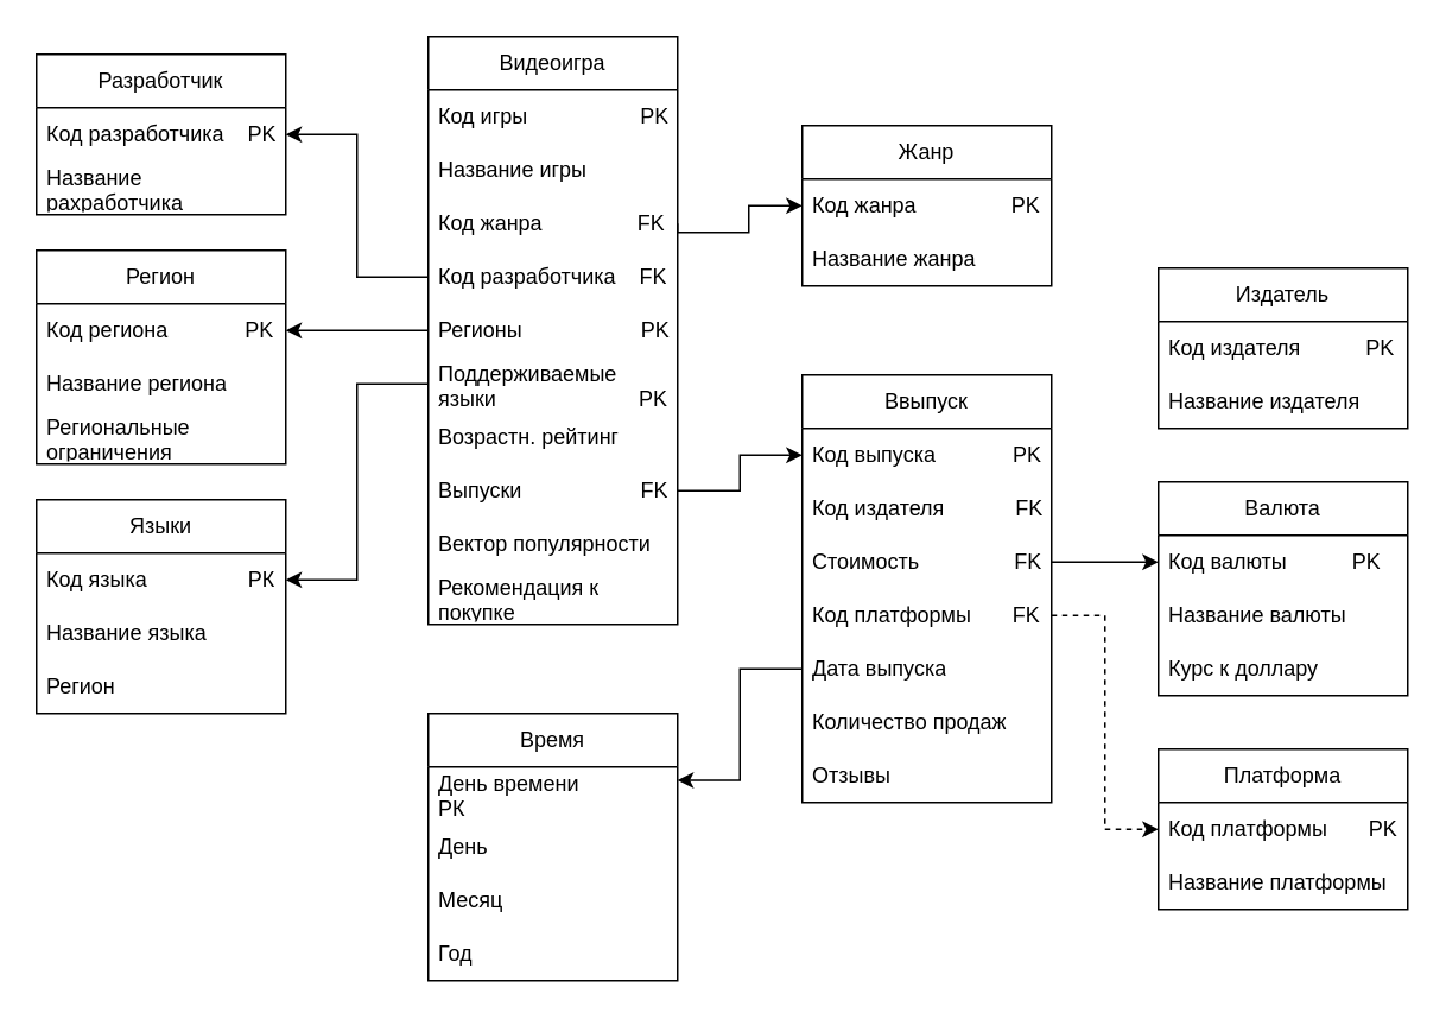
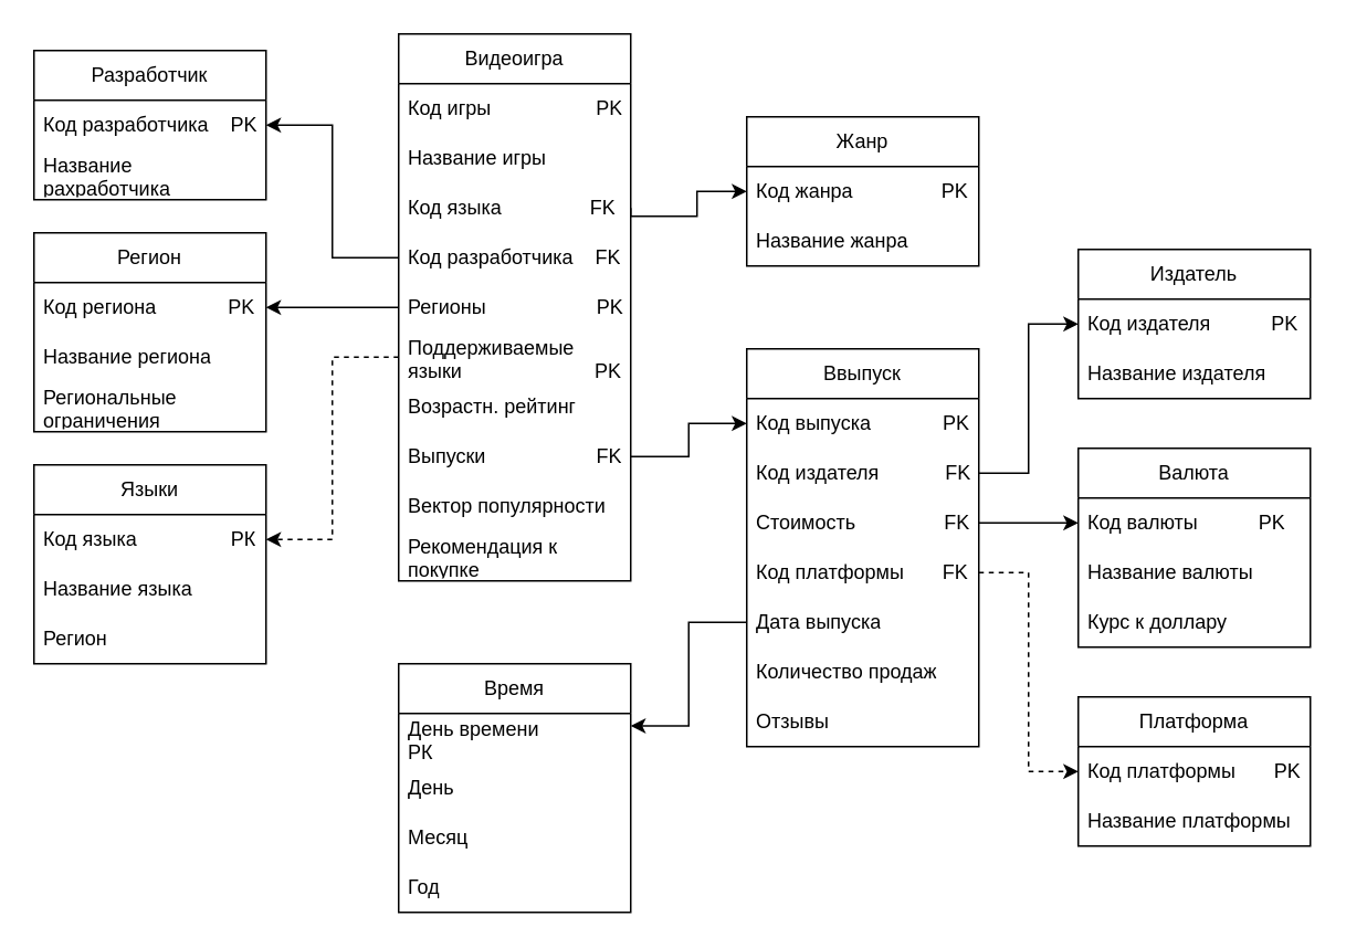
  <mxCell id="0" />
  <mxCell id="1" parent="0" />
  <mxCell id="2" value="Видеоигра" style="swimlane;fontStyle=0;childLayout=stackLayout;horizontal=1;startSize=30;horizontalStack=0;resizeParent=1;resizeParentMax=0;resizeLast=0;collapsible=1;marginBottom=0;whiteSpace=wrap;html=1;" parent="1" vertex="1"><mxGeometry x="240" y="20" width="140" height="330" as="geometry" /></mxCell>
  <mxCell id="3" value="Код игры&amp;nbsp; &amp;nbsp; &amp;nbsp; &amp;nbsp; &amp;nbsp; &amp;nbsp; &amp;nbsp; &amp;nbsp; &amp;nbsp; &amp;nbsp;PK" style="text;strokeColor=none;fillColor=none;align=left;verticalAlign=middle;spacingLeft=4;spacingRight=4;overflow=hidden;points=[[0,0.5],[1,0.5]];portConstraint=eastwest;rotatable=0;whiteSpace=wrap;html=1;" parent="2" vertex="1"><mxGeometry y="30" width="140" height="30" as="geometry" /></mxCell>
  <mxCell id="4" value="&lt;div&gt;Название игры&lt;/div&gt;" style="text;strokeColor=none;fillColor=none;align=left;verticalAlign=middle;spacingLeft=4;spacingRight=4;overflow=hidden;points=[[0,0.5],[1,0.5]];portConstraint=eastwest;rotatable=0;whiteSpace=wrap;html=1;" parent="2" vertex="1"><mxGeometry y="60" width="140" height="30" as="geometry" /></mxCell>
- <mxCell id="5" value="Код жанра&amp;nbsp; &amp;nbsp; &amp;nbsp; &amp;nbsp; &amp;nbsp; &amp;nbsp; &amp;nbsp; &amp;nbsp; FK" style="text;strokeColor=none;fillColor=none;align=left;verticalAlign=middle;spacingLeft=4;spacingRight=4;overflow=hidden;points=[[0,0.5],[1,0.5]];portConstraint=eastwest;rotatable=0;whiteSpace=wrap;html=1;" parent="2" vertex="1"><mxGeometry y="90" width="140" height="30" as="geometry" /></mxCell>
+ <mxCell id="5" value="Код языка&amp;nbsp; &amp;nbsp; &amp;nbsp; &amp;nbsp; &amp;nbsp; &amp;nbsp; &amp;nbsp; &amp;nbsp; FK" style="text;strokeColor=none;fillColor=none;align=left;verticalAlign=middle;spacingLeft=4;spacingRight=4;overflow=hidden;points=[[0,0.5],[1,0.5]];portConstraint=eastwest;rotatable=0;whiteSpace=wrap;html=1;" parent="2" vertex="1"><mxGeometry y="90" width="140" height="30" as="geometry" /></mxCell>
  <mxCell id="6" value="Код разработчика&amp;nbsp; &amp;nbsp; FK" style="text;strokeColor=none;fillColor=none;align=left;verticalAlign=middle;spacingLeft=4;spacingRight=4;overflow=hidden;points=[[0,0.5],[1,0.5]];portConstraint=eastwest;rotatable=0;whiteSpace=wrap;html=1;" vertex="1" parent="2"><mxGeometry y="120" width="140" height="30" as="geometry" /></mxCell>
  <mxCell id="7" value="Регионы&amp;nbsp; &amp;nbsp; &amp;nbsp; &amp;nbsp; &amp;nbsp; &amp;nbsp; &amp;nbsp; &amp;nbsp; &amp;nbsp; &amp;nbsp; PK" style="text;strokeColor=none;fillColor=none;align=left;verticalAlign=middle;spacingLeft=4;spacingRight=4;overflow=hidden;points=[[0,0.5],[1,0.5]];portConstraint=eastwest;rotatable=0;whiteSpace=wrap;html=1;" vertex="1" parent="2"><mxGeometry y="150" width="140" height="30" as="geometry" /></mxCell>
  <mxCell id="8" value="Поддерживаемые языки&amp;nbsp; &amp;nbsp; &amp;nbsp; &amp;nbsp; &amp;nbsp; &amp;nbsp; &amp;nbsp; &amp;nbsp; &amp;nbsp; &amp;nbsp; &amp;nbsp; &amp;nbsp; P&lt;span style=&quot;background-color: initial;&quot;&gt;K&lt;/span&gt;" style="text;strokeColor=none;fillColor=none;align=left;verticalAlign=middle;spacingLeft=4;spacingRight=4;overflow=hidden;points=[[0,0.5],[1,0.5]];portConstraint=eastwest;rotatable=0;whiteSpace=wrap;html=1;" parent="2" vertex="1"><mxGeometry y="180" width="140" height="30" as="geometry" /></mxCell>
  <mxCell id="9" value="Возрастн. рейтинг" style="text;strokeColor=none;fillColor=none;align=left;verticalAlign=middle;spacingLeft=4;spacingRight=4;overflow=hidden;points=[[0,0.5],[1,0.5]];portConstraint=eastwest;rotatable=0;whiteSpace=wrap;html=1;" parent="2" vertex="1"><mxGeometry y="210" width="140" height="30" as="geometry" /></mxCell>
  <mxCell id="10" value="Выпуски&amp;nbsp; &amp;nbsp; &amp;nbsp; &amp;nbsp; &amp;nbsp; &amp;nbsp; &amp;nbsp; &amp;nbsp; &amp;nbsp; &amp;nbsp; FK" style="text;strokeColor=none;fillColor=none;align=left;verticalAlign=middle;spacingLeft=4;spacingRight=4;overflow=hidden;points=[[0,0.5],[1,0.5]];portConstraint=eastwest;rotatable=0;whiteSpace=wrap;html=1;" vertex="1" parent="2"><mxGeometry y="240" width="140" height="30" as="geometry" /></mxCell>
  <mxCell id="11" value="Вектор популярности" style="text;strokeColor=none;fillColor=none;align=left;verticalAlign=middle;spacingLeft=4;spacingRight=4;overflow=hidden;points=[[0,0.5],[1,0.5]];portConstraint=eastwest;rotatable=0;whiteSpace=wrap;html=1;" vertex="1" parent="2"><mxGeometry y="270" width="140" height="30" as="geometry" /></mxCell>
  <mxCell id="12" value="Рекомендация к покупке" style="text;strokeColor=none;fillColor=none;align=left;verticalAlign=middle;spacingLeft=4;spacingRight=4;overflow=hidden;points=[[0,0.5],[1,0.5]];portConstraint=eastwest;rotatable=0;whiteSpace=wrap;html=1;" vertex="1" parent="2"><mxGeometry y="300" width="140" height="30" as="geometry" /></mxCell>
  <mxCell id="13" value="Жанр" style="swimlane;fontStyle=0;childLayout=stackLayout;horizontal=1;startSize=30;horizontalStack=0;resizeParent=1;resizeParentMax=0;resizeLast=0;collapsible=1;marginBottom=0;whiteSpace=wrap;html=1;" parent="1" vertex="1"><mxGeometry x="450" y="70" width="140" height="90" as="geometry" /></mxCell>
  <mxCell id="14" value="Код жанра&amp;nbsp; &amp;nbsp; &amp;nbsp; &amp;nbsp; &amp;nbsp; &amp;nbsp; &amp;nbsp; &amp;nbsp; PK" style="text;strokeColor=none;fillColor=none;align=left;verticalAlign=middle;spacingLeft=4;spacingRight=4;overflow=hidden;points=[[0,0.5],[1,0.5]];portConstraint=eastwest;rotatable=0;whiteSpace=wrap;html=1;" parent="13" vertex="1"><mxGeometry y="30" width="140" height="30" as="geometry" /></mxCell>
  <mxCell id="15" value="Название жанра" style="text;strokeColor=none;fillColor=none;align=left;verticalAlign=middle;spacingLeft=4;spacingRight=4;overflow=hidden;points=[[0,0.5],[1,0.5]];portConstraint=eastwest;rotatable=0;whiteSpace=wrap;html=1;" parent="13" vertex="1"><mxGeometry y="60" width="140" height="30" as="geometry" /></mxCell>
  <mxCell id="16" value="Издатель" style="swimlane;fontStyle=0;childLayout=stackLayout;horizontal=1;startSize=30;horizontalStack=0;resizeParent=1;resizeParentMax=0;resizeLast=0;collapsible=1;marginBottom=0;whiteSpace=wrap;html=1;" parent="1" vertex="1"><mxGeometry x="650" y="150" width="140" height="90" as="geometry" /></mxCell>
  <mxCell id="17" value="Код издателя&amp;nbsp; &amp;nbsp; &amp;nbsp; &amp;nbsp; &amp;nbsp; &amp;nbsp;PK" style="text;strokeColor=none;fillColor=none;align=left;verticalAlign=middle;spacingLeft=4;spacingRight=4;overflow=hidden;points=[[0,0.5],[1,0.5]];portConstraint=eastwest;rotatable=0;whiteSpace=wrap;html=1;" parent="16" vertex="1"><mxGeometry y="30" width="140" height="30" as="geometry" /></mxCell>
  <mxCell id="18" value="Название издателя" style="text;strokeColor=none;fillColor=none;align=left;verticalAlign=middle;spacingLeft=4;spacingRight=4;overflow=hidden;points=[[0,0.5],[1,0.5]];portConstraint=eastwest;rotatable=0;whiteSpace=wrap;html=1;" parent="16" vertex="1"><mxGeometry y="60" width="140" height="30" as="geometry" /></mxCell>
  <mxCell id="19" style="edgeStyle=orthogonalEdgeStyle;rounded=0;orthogonalLoop=1;jettySize=auto;html=1;entryX=0;entryY=0.5;entryDx=0;entryDy=0;exitX=1;exitY=0.5;exitDx=0;exitDy=0;" parent="1" source="5" target="14" edge="1"><mxGeometry relative="1" as="geometry"><Array as="points"><mxPoint x="380" y="130" /><mxPoint x="420" y="130" /><mxPoint x="420" y="115" /></Array></mxGeometry></mxCell>
  <mxCell id="20" value="&lt;div style=&quot;text-align: left;&quot;&gt;&lt;span style=&quot;background-color: initial;&quot;&gt;Регион&lt;/span&gt;&lt;/div&gt;" style="swimlane;fontStyle=0;childLayout=stackLayout;horizontal=1;startSize=30;horizontalStack=0;resizeParent=1;resizeParentMax=0;resizeLast=0;collapsible=1;marginBottom=0;whiteSpace=wrap;html=1;" parent="1" vertex="1"><mxGeometry x="20" y="140" width="140" height="120" as="geometry" /></mxCell>
  <mxCell id="21" value="Код региона&amp;nbsp; &amp;nbsp; &amp;nbsp; &amp;nbsp; &amp;nbsp; &amp;nbsp; &amp;nbsp;PK" style="text;strokeColor=none;fillColor=none;align=left;verticalAlign=middle;spacingLeft=4;spacingRight=4;overflow=hidden;points=[[0,0.5],[1,0.5]];portConstraint=eastwest;rotatable=0;whiteSpace=wrap;html=1;" parent="20" vertex="1"><mxGeometry y="30" width="140" height="30" as="geometry" /></mxCell>
  <mxCell id="22" value="Название региона" style="text;strokeColor=none;fillColor=none;align=left;verticalAlign=middle;spacingLeft=4;spacingRight=4;overflow=hidden;points=[[0,0.5],[1,0.5]];portConstraint=eastwest;rotatable=0;whiteSpace=wrap;html=1;" parent="20" vertex="1"><mxGeometry y="60" width="140" height="30" as="geometry" /></mxCell>
  <mxCell id="23" value="Региональные ограничения" style="text;strokeColor=none;fillColor=none;align=left;verticalAlign=middle;spacingLeft=4;spacingRight=4;overflow=hidden;points=[[0,0.5],[1,0.5]];portConstraint=eastwest;rotatable=0;whiteSpace=wrap;html=1;" vertex="1" parent="20"><mxGeometry y="90" width="140" height="30" as="geometry" /></mxCell>
  <mxCell id="24" style="edgeStyle=orthogonalEdgeStyle;rounded=0;orthogonalLoop=1;jettySize=auto;html=1;entryX=1;entryY=0.5;entryDx=0;entryDy=0;" parent="1" source="7" target="21" edge="1"><mxGeometry relative="1" as="geometry"><mxPoint x="220" y="185" as="sourcePoint" /><Array as="points"><mxPoint x="160" y="185" /><mxPoint x="160" y="185" /></Array></mxGeometry></mxCell>
+ <mxCell id="25" style="edgeStyle=orthogonalEdgeStyle;rounded=0;orthogonalLoop=1;jettySize=auto;html=1;entryX=0;entryY=0.5;entryDx=0;entryDy=0;" parent="1" source="28" target="17" edge="1"><mxGeometry relative="1" as="geometry"><Array as="points"><mxPoint x="620" y="285" /><mxPoint x="620" y="195" /></Array></mxGeometry></mxCell>
  <mxCell id="26" value="&lt;div style=&quot;text-align: left;&quot;&gt;&lt;span style=&quot;background-color: initial;&quot;&gt;Ввыпуск&lt;/span&gt;&lt;/div&gt;" style="swimlane;fontStyle=0;childLayout=stackLayout;horizontal=1;startSize=30;horizontalStack=0;resizeParent=1;resizeParentMax=0;resizeLast=0;collapsible=1;marginBottom=0;whiteSpace=wrap;html=1;" parent="1" vertex="1"><mxGeometry x="450" y="210" width="140" height="240" as="geometry" /></mxCell>
  <mxCell id="27" value="Код выпуска&amp;nbsp; &amp;nbsp; &amp;nbsp; &amp;nbsp; &amp;nbsp; &amp;nbsp; &amp;nbsp;PK" style="text;strokeColor=none;fillColor=none;align=left;verticalAlign=middle;spacingLeft=4;spacingRight=4;overflow=hidden;points=[[0,0.5],[1,0.5]];portConstraint=eastwest;rotatable=0;whiteSpace=wrap;html=1;" parent="26" vertex="1"><mxGeometry y="30" width="140" height="30" as="geometry" /></mxCell>
  <mxCell id="28" value="Код издателя&amp;nbsp; &amp;nbsp; &amp;nbsp; &amp;nbsp; &amp;nbsp; &amp;nbsp; FK" style="text;strokeColor=none;fillColor=none;align=left;verticalAlign=middle;spacingLeft=4;spacingRight=4;overflow=hidden;points=[[0,0.5],[1,0.5]];portConstraint=eastwest;rotatable=0;whiteSpace=wrap;html=1;" parent="26" vertex="1"><mxGeometry y="60" width="140" height="30" as="geometry" /></mxCell>
  <mxCell id="29" value="Стоимость&amp;nbsp; &amp;nbsp; &amp;nbsp; &amp;nbsp; &amp;nbsp; &amp;nbsp; &amp;nbsp; &amp;nbsp; FK" style="text;strokeColor=none;fillColor=none;align=left;verticalAlign=middle;spacingLeft=4;spacingRight=4;overflow=hidden;points=[[0,0.5],[1,0.5]];portConstraint=eastwest;rotatable=0;whiteSpace=wrap;html=1;" parent="26" vertex="1"><mxGeometry y="90" width="140" height="30" as="geometry" /></mxCell>
  <mxCell id="30" value="Код платформы&amp;nbsp; &amp;nbsp; &amp;nbsp; &amp;nbsp;FK" style="text;strokeColor=none;fillColor=none;align=left;verticalAlign=middle;spacingLeft=4;spacingRight=4;overflow=hidden;points=[[0,0.5],[1,0.5]];portConstraint=eastwest;rotatable=0;whiteSpace=wrap;html=1;" parent="26" vertex="1"><mxGeometry y="120" width="140" height="30" as="geometry" /></mxCell>
  <mxCell id="31" value="Дата выпуска" style="text;strokeColor=none;fillColor=none;align=left;verticalAlign=middle;spacingLeft=4;spacingRight=4;overflow=hidden;points=[[0,0.5],[1,0.5]];portConstraint=eastwest;rotatable=0;whiteSpace=wrap;html=1;" parent="26" vertex="1"><mxGeometry y="150" width="140" height="30" as="geometry" /></mxCell>
  <mxCell id="32" value="Количество продаж" style="text;strokeColor=none;fillColor=none;align=left;verticalAlign=middle;spacingLeft=4;spacingRight=4;overflow=hidden;points=[[0,0.5],[1,0.5]];portConstraint=eastwest;rotatable=0;whiteSpace=wrap;html=1;" parent="26" vertex="1"><mxGeometry y="180" width="140" height="30" as="geometry" /></mxCell>
  <mxCell id="33" value="Отзывы" style="text;strokeColor=none;fillColor=none;align=left;verticalAlign=middle;spacingLeft=4;spacingRight=4;overflow=hidden;points=[[0,0.5],[1,0.5]];portConstraint=eastwest;rotatable=0;whiteSpace=wrap;html=1;" vertex="1" parent="26"><mxGeometry y="210" width="140" height="30" as="geometry" /></mxCell>
  <mxCell id="34" value="" style="endArrow=classic;html=1;rounded=0;entryX=0;entryY=0.5;entryDx=0;entryDy=0;exitX=1;exitY=0.5;exitDx=0;exitDy=0;edgeStyle=orthogonalEdgeStyle;" parent="1" source="10" target="27" edge="1"><mxGeometry width="50" height="50" relative="1" as="geometry"><mxPoint x="360" y="215" as="sourcePoint" /><mxPoint x="350" y="400" as="targetPoint" /></mxGeometry></mxCell>
  <mxCell id="35" value="&lt;span style=&quot;text-align: left;&quot;&gt;Языки&lt;/span&gt;" style="swimlane;fontStyle=0;childLayout=stackLayout;horizontal=1;startSize=30;horizontalStack=0;resizeParent=1;resizeParentMax=0;resizeLast=0;collapsible=1;marginBottom=0;whiteSpace=wrap;html=1;" parent="1" vertex="1"><mxGeometry x="20" y="280" width="140" height="120" as="geometry" /></mxCell>
  <mxCell id="36" value="Код языка&amp;nbsp; &amp;nbsp; &amp;nbsp; &amp;nbsp; &amp;nbsp; &amp;nbsp; &amp;nbsp; &amp;nbsp; &amp;nbsp;РК" style="text;strokeColor=none;fillColor=none;align=left;verticalAlign=middle;spacingLeft=4;spacingRight=4;overflow=hidden;points=[[0,0.5],[1,0.5]];portConstraint=eastwest;rotatable=0;whiteSpace=wrap;html=1;" parent="35" vertex="1"><mxGeometry y="30" width="140" height="30" as="geometry" /></mxCell>
  <mxCell id="37" value="Название языка" style="text;strokeColor=none;fillColor=none;align=left;verticalAlign=middle;spacingLeft=4;spacingRight=4;overflow=hidden;points=[[0,0.5],[1,0.5]];portConstraint=eastwest;rotatable=0;whiteSpace=wrap;html=1;" parent="35" vertex="1"><mxGeometry y="60" width="140" height="30" as="geometry" /></mxCell>
  <mxCell id="38" value="Регион" style="text;strokeColor=none;fillColor=none;align=left;verticalAlign=middle;spacingLeft=4;spacingRight=4;overflow=hidden;points=[[0,0.5],[1,0.5]];portConstraint=eastwest;rotatable=0;whiteSpace=wrap;html=1;" parent="35" vertex="1"><mxGeometry y="90" width="140" height="30" as="geometry" /></mxCell>
  <mxCell id="39" value="Разработчик" style="swimlane;fontStyle=0;childLayout=stackLayout;horizontal=1;startSize=30;horizontalStack=0;resizeParent=1;resizeParentMax=0;resizeLast=0;collapsible=1;marginBottom=0;whiteSpace=wrap;html=1;" parent="1" vertex="1"><mxGeometry x="20" y="30" width="140" height="90" as="geometry" /></mxCell>
  <mxCell id="40" value="Код разработчика&amp;nbsp; &amp;nbsp; PK" style="text;strokeColor=none;fillColor=none;align=left;verticalAlign=middle;spacingLeft=4;spacingRight=4;overflow=hidden;points=[[0,0.5],[1,0.5]];portConstraint=eastwest;rotatable=0;whiteSpace=wrap;html=1;" parent="39" vertex="1"><mxGeometry y="30" width="140" height="30" as="geometry" /></mxCell>
  <mxCell id="41" value="Название рахработчика" style="text;strokeColor=none;fillColor=none;align=left;verticalAlign=middle;spacingLeft=4;spacingRight=4;overflow=hidden;points=[[0,0.5],[1,0.5]];portConstraint=eastwest;rotatable=0;whiteSpace=wrap;html=1;" parent="39" vertex="1"><mxGeometry y="60" width="140" height="30" as="geometry" /></mxCell>
  <mxCell id="42" value="" style="endArrow=classic;html=1;rounded=0;entryX=1;entryY=0.5;entryDx=0;entryDy=0;edgeStyle=orthogonalEdgeStyle;exitX=0;exitY=0.5;exitDx=0;exitDy=0;" parent="1" source="6" target="40" edge="1"><mxGeometry width="50" height="50" relative="1" as="geometry"><mxPoint x="360" y="365" as="sourcePoint" /><mxPoint x="540" y="270" as="targetPoint" /><Array as="points"><mxPoint x="200" y="155" /><mxPoint x="200" y="75" /></Array></mxGeometry></mxCell>
  <mxCell id="43" value="Валюта" style="swimlane;fontStyle=0;childLayout=stackLayout;horizontal=1;startSize=30;horizontalStack=0;resizeParent=1;resizeParentMax=0;resizeLast=0;collapsible=1;marginBottom=0;whiteSpace=wrap;html=1;" vertex="1" parent="1"><mxGeometry x="650" y="270" width="140" height="120" as="geometry" /></mxCell>
  <mxCell id="44" value="Код валюты&amp;nbsp; &amp;nbsp; &amp;nbsp; &amp;nbsp; &amp;nbsp; &amp;nbsp;PK" style="text;strokeColor=none;fillColor=none;align=left;verticalAlign=middle;spacingLeft=4;spacingRight=4;overflow=hidden;points=[[0,0.5],[1,0.5]];portConstraint=eastwest;rotatable=0;whiteSpace=wrap;html=1;" vertex="1" parent="43"><mxGeometry y="30" width="140" height="30" as="geometry" /></mxCell>
  <mxCell id="45" value="Название валюты" style="text;strokeColor=none;fillColor=none;align=left;verticalAlign=middle;spacingLeft=4;spacingRight=4;overflow=hidden;points=[[0,0.5],[1,0.5]];portConstraint=eastwest;rotatable=0;whiteSpace=wrap;html=1;" vertex="1" parent="43"><mxGeometry y="60" width="140" height="30" as="geometry" /></mxCell>
  <mxCell id="46" value="Курс к доллару" style="text;strokeColor=none;fillColor=none;align=left;verticalAlign=middle;spacingLeft=4;spacingRight=4;overflow=hidden;points=[[0,0.5],[1,0.5]];portConstraint=eastwest;rotatable=0;whiteSpace=wrap;html=1;" vertex="1" parent="43"><mxGeometry y="90" width="140" height="30" as="geometry" /></mxCell>
  <mxCell id="47" value="" style="endArrow=classic;html=1;rounded=0;exitX=1;exitY=0.5;exitDx=0;exitDy=0;entryX=0;entryY=0.5;entryDx=0;entryDy=0;edgeStyle=orthogonalEdgeStyle;" edge="1" parent="1" source="29" target="44"><mxGeometry width="50" height="50" relative="1" as="geometry"><mxPoint x="300" y="310" as="sourcePoint" /><mxPoint x="350" y="260" as="targetPoint" /></mxGeometry></mxCell>
  <mxCell id="48" value="Платформа" style="swimlane;fontStyle=0;childLayout=stackLayout;horizontal=1;startSize=30;horizontalStack=0;resizeParent=1;resizeParentMax=0;resizeLast=0;collapsible=1;marginBottom=0;whiteSpace=wrap;html=1;" vertex="1" parent="1"><mxGeometry x="650" y="420" width="140" height="90" as="geometry" /></mxCell>
  <mxCell id="49" value="Код платформы&amp;nbsp; &amp;nbsp; &amp;nbsp; &amp;nbsp;PK" style="text;strokeColor=none;fillColor=none;align=left;verticalAlign=middle;spacingLeft=4;spacingRight=4;overflow=hidden;points=[[0,0.5],[1,0.5]];portConstraint=eastwest;rotatable=0;whiteSpace=wrap;html=1;" vertex="1" parent="48"><mxGeometry y="30" width="140" height="30" as="geometry" /></mxCell>
  <mxCell id="50" value="Название платформы" style="text;strokeColor=none;fillColor=none;align=left;verticalAlign=middle;spacingLeft=4;spacingRight=4;overflow=hidden;points=[[0,0.5],[1,0.5]];portConstraint=eastwest;rotatable=0;whiteSpace=wrap;html=1;" vertex="1" parent="48"><mxGeometry y="60" width="140" height="30" as="geometry" /></mxCell>
  <mxCell id="51" style="edgeStyle=orthogonalEdgeStyle;rounded=0;orthogonalLoop=1;jettySize=auto;html=1;exitX=1;exitY=0.5;exitDx=0;exitDy=0;dashed=1;" edge="1" parent="1" source="30" target="49"><mxGeometry relative="1" as="geometry"><Array as="points"><mxPoint x="620" y="345" /><mxPoint x="620" y="465" /></Array></mxGeometry></mxCell>
  <mxCell id="52" value="&lt;span style=&quot;text-align: left;&quot;&gt;Время&lt;/span&gt;" style="swimlane;fontStyle=0;childLayout=stackLayout;horizontal=1;startSize=30;horizontalStack=0;resizeParent=1;resizeParentMax=0;resizeLast=0;collapsible=1;marginBottom=0;whiteSpace=wrap;html=1;" vertex="1" parent="1"><mxGeometry x="240" y="400" width="140" height="150" as="geometry" /></mxCell>
  <mxCell id="53" value="День времени&amp;nbsp; &amp;nbsp; &amp;nbsp; &amp;nbsp; &amp;nbsp; &amp;nbsp; РК" style="text;strokeColor=none;fillColor=none;align=left;verticalAlign=middle;spacingLeft=4;spacingRight=4;overflow=hidden;points=[[0,0.5],[1,0.5]];portConstraint=eastwest;rotatable=0;whiteSpace=wrap;html=1;" vertex="1" parent="52"><mxGeometry y="30" width="140" height="30" as="geometry" /></mxCell>
  <mxCell id="54" value="День" style="text;strokeColor=none;fillColor=none;align=left;verticalAlign=middle;spacingLeft=4;spacingRight=4;overflow=hidden;points=[[0,0.5],[1,0.5]];portConstraint=eastwest;rotatable=0;whiteSpace=wrap;html=1;" vertex="1" parent="52"><mxGeometry y="60" width="140" height="30" as="geometry" /></mxCell>
  <mxCell id="55" value="Месяц" style="text;strokeColor=none;fillColor=none;align=left;verticalAlign=middle;spacingLeft=4;spacingRight=4;overflow=hidden;points=[[0,0.5],[1,0.5]];portConstraint=eastwest;rotatable=0;whiteSpace=wrap;html=1;" vertex="1" parent="52"><mxGeometry y="90" width="140" height="30" as="geometry" /></mxCell>
  <mxCell id="56" value="Год" style="text;strokeColor=none;fillColor=none;align=left;verticalAlign=middle;spacingLeft=4;spacingRight=4;overflow=hidden;points=[[0,0.5],[1,0.5]];portConstraint=eastwest;rotatable=0;whiteSpace=wrap;html=1;" vertex="1" parent="52"><mxGeometry y="120" width="140" height="30" as="geometry" /></mxCell>
  <mxCell id="57" value="" style="endArrow=classic;html=1;rounded=0;exitX=0;exitY=0.5;exitDx=0;exitDy=0;entryX=1;entryY=0.25;entryDx=0;entryDy=0;edgeStyle=orthogonalEdgeStyle;" edge="1" parent="1" source="31" target="52"><mxGeometry width="50" height="50" relative="1" as="geometry"><mxPoint x="300" y="310" as="sourcePoint" /><mxPoint x="350" y="260" as="targetPoint" /></mxGeometry></mxCell>
- <mxCell id="58" value="" style="endArrow=classic;html=1;rounded=0;exitX=0;exitY=0.5;exitDx=0;exitDy=0;entryX=1;entryY=0.5;entryDx=0;entryDy=0;edgeStyle=orthogonalEdgeStyle;" edge="1" parent="1" source="8" target="36"><mxGeometry width="50" height="50" relative="1" as="geometry"><mxPoint x="300" y="310" as="sourcePoint" /><mxPoint x="350" y="260" as="targetPoint" /><Array as="points"><mxPoint x="200" y="215" /><mxPoint x="200" y="325" /></Array></mxGeometry></mxCell>
+ <mxCell id="58" value="" style="endArrow=classic;html=1;rounded=0;exitX=0;exitY=0.5;exitDx=0;exitDy=0;entryX=1;entryY=0.5;entryDx=0;entryDy=0;edgeStyle=orthogonalEdgeStyle;dashed=1;" edge="1" parent="1" source="8" target="36"><mxGeometry width="50" height="50" relative="1" as="geometry"><mxPoint x="300" y="310" as="sourcePoint" /><mxPoint x="350" y="260" as="targetPoint" /><Array as="points"><mxPoint x="200" y="215" /><mxPoint x="200" y="325" /></Array></mxGeometry></mxCell>
